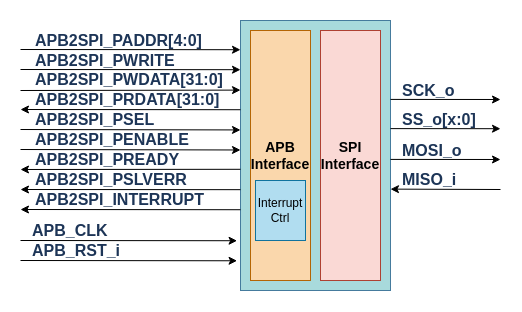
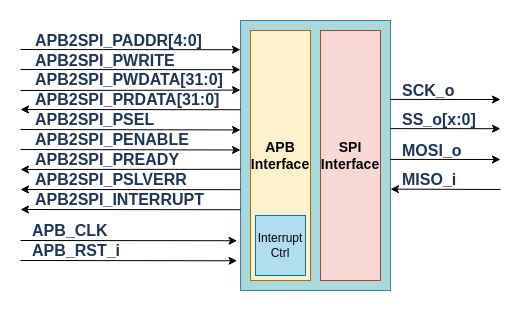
  <mxCell id="0" />
  <mxCell id="1" parent="0" />
  <mxCell id="2" value="" style="rounded=0;whiteSpace=wrap;html=1;sketch=0;fontColor=#1D3557;strokeColor=#457B9D;fillColor=#A8DADC;" parent="1" vertex="1"><mxGeometry x="240" y="20" width="150" height="270" as="geometry" /></mxCell>
  <mxCell id="3" value="&lt;font style=&quot;font-size: 14px&quot; color=&quot;#000000&quot;&gt;&lt;b&gt;SPI&lt;br&gt;Interface&lt;/b&gt;&lt;/font&gt;" style="rounded=0;whiteSpace=wrap;html=1;sketch=0;strokeColor=#ae4132;fillColor=#fad9d5;" parent="1" vertex="1"><mxGeometry x="320" y="30" width="60" height="250" as="geometry" /></mxCell>
- <mxCell id="4" value="&lt;font color=&quot;#000000&quot; style=&quot;font-size: 14px&quot;&gt;&lt;b&gt;APB&lt;br&gt;Interface&lt;/b&gt;&lt;br&gt;&lt;/font&gt;" style="rounded=0;whiteSpace=wrap;html=1;sketch=0;strokeColor=#b46504;fillColor=#fad7ac;" parent="1" vertex="1"><mxGeometry x="250" y="30" width="60" height="250" as="geometry" /></mxCell>
+ <mxCell id="4" value="&lt;font color=&quot;#000000&quot; style=&quot;font-size: 14px&quot;&gt;&lt;b&gt;APB&lt;br&gt;Interface&lt;/b&gt;&lt;br&gt;&lt;/font&gt;" style="rounded=0;whiteSpace=wrap;html=1;sketch=0;strokeColor=#b46504;fillColor=#fff2cc;" parent="1" vertex="1"><mxGeometry x="250" y="30" width="60" height="250" as="geometry" /></mxCell>
  <mxCell id="5" value="&lt;span lang=&quot;EN-US&quot;&gt;&lt;font style=&quot;font-size: 16px&quot;&gt;&lt;b&gt;APB2SPI_PADDR[4:0]&lt;/b&gt;&lt;/font&gt;&lt;/span&gt;" style="text;html=1;strokeColor=none;fillColor=none;align=left;verticalAlign=middle;whiteSpace=wrap;rounded=0;sketch=0;fontColor=#1D3557;rotation=0;" parent="1" vertex="1"><mxGeometry x="33.44" y="30" width="178.25" height="20" as="geometry" /></mxCell>
  <mxCell id="6" value="" style="endArrow=classic;html=1;fillColor=#FF9999;strokeColor=#000000;" parent="1" edge="1"><mxGeometry width="50" height="50" relative="1" as="geometry"><mxPoint x="20" y="49" as="sourcePoint" /><mxPoint x="240" y="49.22" as="targetPoint" /></mxGeometry></mxCell>
  <mxCell id="7" value="&lt;span lang=&quot;EN-US&quot;&gt;&lt;font style=&quot;font-size: 16px&quot;&gt;&lt;b&gt;APB2&lt;/b&gt;&lt;b&gt;SPI&lt;/b&gt;&lt;b&gt;_PWRITE&lt;/b&gt;&lt;/font&gt;&lt;/span&gt;" style="text;html=1;strokeColor=none;fillColor=none;align=left;verticalAlign=middle;whiteSpace=wrap;rounded=0;sketch=0;fontColor=#1D3557;rotation=0;" parent="1" vertex="1"><mxGeometry x="33.44" y="50" width="163.25" height="19.2" as="geometry" /></mxCell>
  <mxCell id="8" value="&lt;span lang=&quot;EN-US&quot;&gt;&lt;font style=&quot;font-size: 16px&quot;&gt;&lt;b&gt;APB2&lt;/b&gt;&lt;b&gt;SPI&lt;/b&gt;&lt;b&gt;_PWDATA[31:0]&lt;/b&gt;&lt;/font&gt;&lt;/span&gt;" style="text;html=1;strokeColor=none;fillColor=none;align=left;verticalAlign=middle;whiteSpace=wrap;rounded=0;sketch=0;fontColor=#1D3557;rotation=0;" parent="1" vertex="1"><mxGeometry x="33.44" y="69.2" width="193.12" height="20" as="geometry" /></mxCell>
  <mxCell id="9" value="" style="endArrow=classic;html=1;fillColor=#FF9999;strokeColor=#000000;" parent="1" edge="1"><mxGeometry width="50" height="50" relative="1" as="geometry"><mxPoint x="20" y="69" as="sourcePoint" /><mxPoint x="240" y="69.2" as="targetPoint" /></mxGeometry></mxCell>
  <mxCell id="10" value="" style="endArrow=classic;html=1;fillColor=#FF9999;strokeColor=#000000;" parent="1" edge="1"><mxGeometry width="50" height="50" relative="1" as="geometry"><mxPoint x="20" y="90" as="sourcePoint" /><mxPoint x="240" y="89.6" as="targetPoint" /></mxGeometry></mxCell>
  <mxCell id="11" value="" style="endArrow=classic;html=1;fillColor=#FF9999;strokeColor=#000000;" parent="1" edge="1"><mxGeometry width="50" height="50" relative="1" as="geometry"><mxPoint x="240" y="109.22" as="sourcePoint" /><mxPoint x="20" y="109" as="targetPoint" /></mxGeometry></mxCell>
  <mxCell id="12" value="&lt;span lang=&quot;EN-US&quot;&gt;&lt;font style=&quot;font-size: 16px&quot;&gt;&lt;b&gt;APB2&lt;/b&gt;&lt;b&gt;SPI&lt;/b&gt;&lt;b&gt;_PRDATA[31:0]&lt;/b&gt;&lt;/font&gt;&lt;/span&gt;" style="text;html=1;strokeColor=none;fillColor=none;align=left;verticalAlign=middle;whiteSpace=wrap;rounded=0;sketch=0;fontColor=#1D3557;rotation=0;" parent="1" vertex="1"><mxGeometry x="33.44" y="89.2" width="193.12" height="20" as="geometry" /></mxCell>
  <mxCell id="13" value="" style="endArrow=classic;html=1;fillColor=#FF9999;strokeColor=#000000;entryX=1;entryY=0.25;entryDx=0;entryDy=0;" parent="1" edge="1"><mxGeometry width="50" height="50" relative="1" as="geometry"><mxPoint x="20" y="129" as="sourcePoint" /><mxPoint x="240" y="129.44" as="targetPoint" /></mxGeometry></mxCell>
  <mxCell id="14" value="&lt;span lang=&quot;EN-US&quot;&gt;&lt;font style=&quot;font-size: 16px&quot;&gt;&lt;b&gt;APB2&lt;/b&gt;&lt;b&gt;SPI&lt;/b&gt;&lt;b&gt;_PSEL&lt;/b&gt;&lt;/font&gt;&lt;/span&gt;" style="text;html=1;strokeColor=none;fillColor=none;align=left;verticalAlign=middle;whiteSpace=wrap;rounded=0;sketch=0;fontColor=#1D3557;rotation=0;" parent="1" vertex="1"><mxGeometry x="33.44" y="109.2" width="193.12" height="20" as="geometry" /></mxCell>
  <mxCell id="15" value="" style="endArrow=classic;html=1;fillColor=#FF9999;strokeColor=#000000;" parent="1" edge="1"><mxGeometry width="50" height="50" relative="1" as="geometry"><mxPoint x="20" y="149" as="sourcePoint" /><mxPoint x="240" y="149.48" as="targetPoint" /></mxGeometry></mxCell>
  <mxCell id="16" value="&lt;span lang=&quot;EN-US&quot;&gt;&lt;font style=&quot;font-size: 16px&quot;&gt;&lt;b&gt;APB2&lt;/b&gt;&lt;b&gt;SPI&lt;/b&gt;&lt;b&gt;_PENABLE&lt;/b&gt;&lt;/font&gt;&lt;/span&gt;" style="text;html=1;strokeColor=none;fillColor=none;align=left;verticalAlign=middle;whiteSpace=wrap;rounded=0;sketch=0;fontColor=#1D3557;rotation=0;" parent="1" vertex="1"><mxGeometry x="33.44" y="129.2" width="193.12" height="20" as="geometry" /></mxCell>
  <mxCell id="17" value="" style="endArrow=classic;html=1;fillColor=#FF9999;strokeColor=#000000;" parent="1" edge="1"><mxGeometry width="50" height="50" relative="1" as="geometry"><mxPoint x="240" y="168.8" as="sourcePoint" /><mxPoint x="20" y="169" as="targetPoint" /></mxGeometry></mxCell>
  <mxCell id="18" value="" style="endArrow=classic;html=1;fillColor=#FF9999;strokeColor=#000000;" parent="1" edge="1"><mxGeometry width="50" height="50" relative="1" as="geometry"><mxPoint x="240" y="189.18" as="sourcePoint" /><mxPoint x="20" y="189" as="targetPoint" /></mxGeometry></mxCell>
  <mxCell id="19" value="&lt;span lang=&quot;EN-US&quot;&gt;&lt;font style=&quot;font-size: 16px&quot;&gt;&lt;b&gt;APB2&lt;/b&gt;&lt;b&gt;SPI&lt;/b&gt;&lt;b&gt;_PREADY&lt;/b&gt;&lt;/font&gt;&lt;/span&gt;" style="text;html=1;strokeColor=none;fillColor=none;align=left;verticalAlign=middle;whiteSpace=wrap;rounded=0;sketch=0;fontColor=#1D3557;rotation=0;" parent="1" vertex="1"><mxGeometry x="33.44" y="149.2" width="193.12" height="20" as="geometry" /></mxCell>
  <mxCell id="20" value="&lt;span lang=&quot;EN-US&quot;&gt;&lt;font style=&quot;font-size: 16px&quot;&gt;&lt;b&gt;APB2&lt;/b&gt;&lt;b&gt;SPI&lt;/b&gt;&lt;b&gt;_PSLVERR&lt;/b&gt;&lt;/font&gt;&lt;/span&gt;" style="text;html=1;strokeColor=none;fillColor=none;align=left;verticalAlign=middle;whiteSpace=wrap;rounded=0;sketch=0;fontColor=#1D3557;rotation=0;" parent="1" vertex="1"><mxGeometry x="33.44" y="169.2" width="193.12" height="20" as="geometry" /></mxCell>
  <mxCell id="21" value="" style="endArrow=classic;html=1;fillColor=#FF9999;strokeColor=#000000;" parent="1" edge="1"><mxGeometry width="50" height="50" relative="1" as="geometry"><mxPoint x="240" y="209.22" as="sourcePoint" /><mxPoint x="20" y="209" as="targetPoint" /></mxGeometry></mxCell>
  <mxCell id="22" value="&lt;span lang=&quot;EN-US&quot;&gt;&lt;font style=&quot;font-size: 16px&quot;&gt;&lt;b&gt;APB2&lt;/b&gt;&lt;b&gt;SPI&lt;/b&gt;&lt;b&gt;_INTERRUPT&lt;/b&gt;&lt;/font&gt;&lt;/span&gt;" style="text;html=1;strokeColor=none;fillColor=none;align=left;verticalAlign=middle;whiteSpace=wrap;rounded=0;sketch=0;fontColor=#1D3557;rotation=0;" parent="1" vertex="1"><mxGeometry x="33.44" y="189.2" width="193.12" height="20" as="geometry" /></mxCell>
  <mxCell id="23" value="" style="endArrow=classic;html=1;fillColor=#FF9999;strokeColor=#000000;entryX=1;entryY=0.25;entryDx=0;entryDy=0;" parent="1" edge="1"><mxGeometry width="50" height="50" relative="1" as="geometry"><mxPoint x="20" y="240" as="sourcePoint" /><mxPoint x="236.56" y="240.24" as="targetPoint" /></mxGeometry></mxCell>
  <mxCell id="24" value="&lt;span lang=&quot;EN-US&quot;&gt;&lt;font style=&quot;font-size: 16px&quot;&gt;&lt;b&gt;APB_CLK&lt;/b&gt;&lt;/font&gt;&lt;/span&gt;" style="text;html=1;strokeColor=none;fillColor=none;align=left;verticalAlign=middle;whiteSpace=wrap;rounded=0;sketch=0;fontColor=#1D3557;rotation=0;" parent="1" vertex="1"><mxGeometry x="30" y="220" width="193.12" height="20" as="geometry" /></mxCell>
  <mxCell id="25" value="" style="endArrow=classic;html=1;fillColor=#FF9999;strokeColor=#000000;" parent="1" edge="1"><mxGeometry width="50" height="50" relative="1" as="geometry"><mxPoint x="20" y="260" as="sourcePoint" /><mxPoint x="236.56" y="260.28" as="targetPoint" /></mxGeometry></mxCell>
  <mxCell id="26" value="&lt;span lang=&quot;EN-US&quot;&gt;&lt;font style=&quot;font-size: 16px&quot;&gt;&lt;b&gt;APB_RST_i&lt;/b&gt;&lt;/font&gt;&lt;/span&gt;" style="text;html=1;strokeColor=none;fillColor=none;align=left;verticalAlign=middle;whiteSpace=wrap;rounded=0;sketch=0;fontColor=#1D3557;rotation=0;" parent="1" vertex="1"><mxGeometry x="30" y="240" width="193.12" height="20" as="geometry" /></mxCell>
  <mxCell id="27" value="" style="endArrow=classic;html=1;fillColor=#FF9999;strokeColor=#000000;" parent="1" edge="1"><mxGeometry width="50" height="50" relative="1" as="geometry"><mxPoint x="390" y="128.11" as="sourcePoint" /><mxPoint x="500" y="128.2" as="targetPoint" /></mxGeometry></mxCell>
  <mxCell id="28" value="" style="endArrow=classic;html=1;fillColor=#FF9999;strokeColor=#000000;" parent="1" edge="1"><mxGeometry width="50" height="50" relative="1" as="geometry"><mxPoint x="500" y="189" as="sourcePoint" /><mxPoint x="390" y="188.63" as="targetPoint" /></mxGeometry></mxCell>
  <mxCell id="29" value="&lt;span style=&quot;font-size: 16px&quot;&gt;&lt;b&gt;SS_o[x:0]&lt;/b&gt;&lt;/span&gt;" style="text;html=1;strokeColor=none;fillColor=none;align=left;verticalAlign=middle;whiteSpace=wrap;rounded=0;sketch=0;fontColor=#1D3557;rotation=0;" parent="1" vertex="1"><mxGeometry x="400" y="109.2" width="80" height="20" as="geometry" /></mxCell>
  <mxCell id="30" value="&lt;span lang=&quot;EN-US&quot;&gt;&lt;font style=&quot;font-size: 16px&quot;&gt;&lt;b&gt;MISO_i&lt;/b&gt;&lt;/font&gt;&lt;/span&gt;" style="text;html=1;strokeColor=none;fillColor=none;align=left;verticalAlign=middle;whiteSpace=wrap;rounded=0;sketch=0;fontColor=#1D3557;rotation=0;" parent="1" vertex="1"><mxGeometry x="400" y="169.2" width="80" height="20" as="geometry" /></mxCell>
- <mxCell id="31" value="&lt;font color=&quot;#000000&quot;&gt;Interrupt&lt;br&gt;Ctrl&lt;/font&gt;" style="rounded=0;whiteSpace=wrap;html=1;sketch=0;strokeColor=#10739e;fillColor=#b1ddf0;" parent="1" vertex="1"><mxGeometry x="255" y="180" width="50" height="60" as="geometry" /></mxCell>
+ <mxCell id="31" value="&lt;font color=&quot;#000000&quot;&gt;Interrupt&lt;br&gt;Ctrl&lt;/font&gt;" style="rounded=0;whiteSpace=wrap;html=1;sketch=0;strokeColor=#10739e;fillColor=#b1ddf0;" parent="1" vertex="1"><mxGeometry x="255" y="215" width="50" height="60" as="geometry" /></mxCell>
  <mxCell id="32" value="" style="endArrow=classic;html=1;fillColor=#FF9999;strokeColor=#000000;" parent="1" edge="1"><mxGeometry width="50" height="50" relative="1" as="geometry"><mxPoint x="390" y="158.91" as="sourcePoint" /><mxPoint x="500" y="159" as="targetPoint" /></mxGeometry></mxCell>
  <mxCell id="33" value="&lt;span lang=&quot;EN-US&quot;&gt;&lt;font style=&quot;font-size: 16px&quot;&gt;&lt;b&gt;MOSI_o&lt;/b&gt;&lt;/font&gt;&lt;/span&gt;" style="text;html=1;strokeColor=none;fillColor=none;align=left;verticalAlign=middle;whiteSpace=wrap;rounded=0;sketch=0;fontColor=#1D3557;rotation=0;" parent="1" vertex="1"><mxGeometry x="400" y="140" width="80" height="20" as="geometry" /></mxCell>
  <mxCell id="34" value="" style="endArrow=classic;html=1;fillColor=#FF9999;strokeColor=#000000;" parent="1" edge="1"><mxGeometry width="50" height="50" relative="1" as="geometry"><mxPoint x="390" y="98.91" as="sourcePoint" /><mxPoint x="500" y="99" as="targetPoint" /></mxGeometry></mxCell>
  <mxCell id="35" value="&lt;span lang=&quot;EN-US&quot;&gt;&lt;font style=&quot;font-size: 16px&quot;&gt;&lt;b&gt;SCK_o&lt;/b&gt;&lt;/font&gt;&lt;/span&gt;" style="text;html=1;strokeColor=none;fillColor=none;align=left;verticalAlign=middle;whiteSpace=wrap;rounded=0;sketch=0;fontColor=#1D3557;rotation=0;" parent="1" vertex="1"><mxGeometry x="400" y="80" width="80" height="20" as="geometry" /></mxCell>
